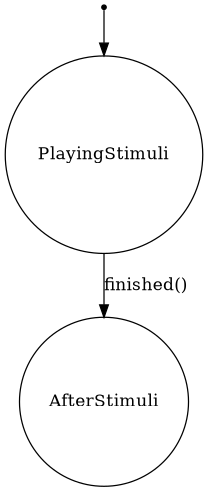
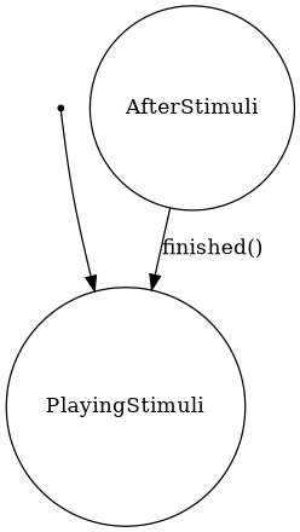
  digraph {
    node [shape=circle]
    __init__ [shape=point]
    n2 [label=PlayingStimuli]
    n3 [label=AfterStimuli]
    __init__ -> n2
-   n2 -> n3 [label="finished()"]
+   n3 -> n2 [label="finished()"]
  }
